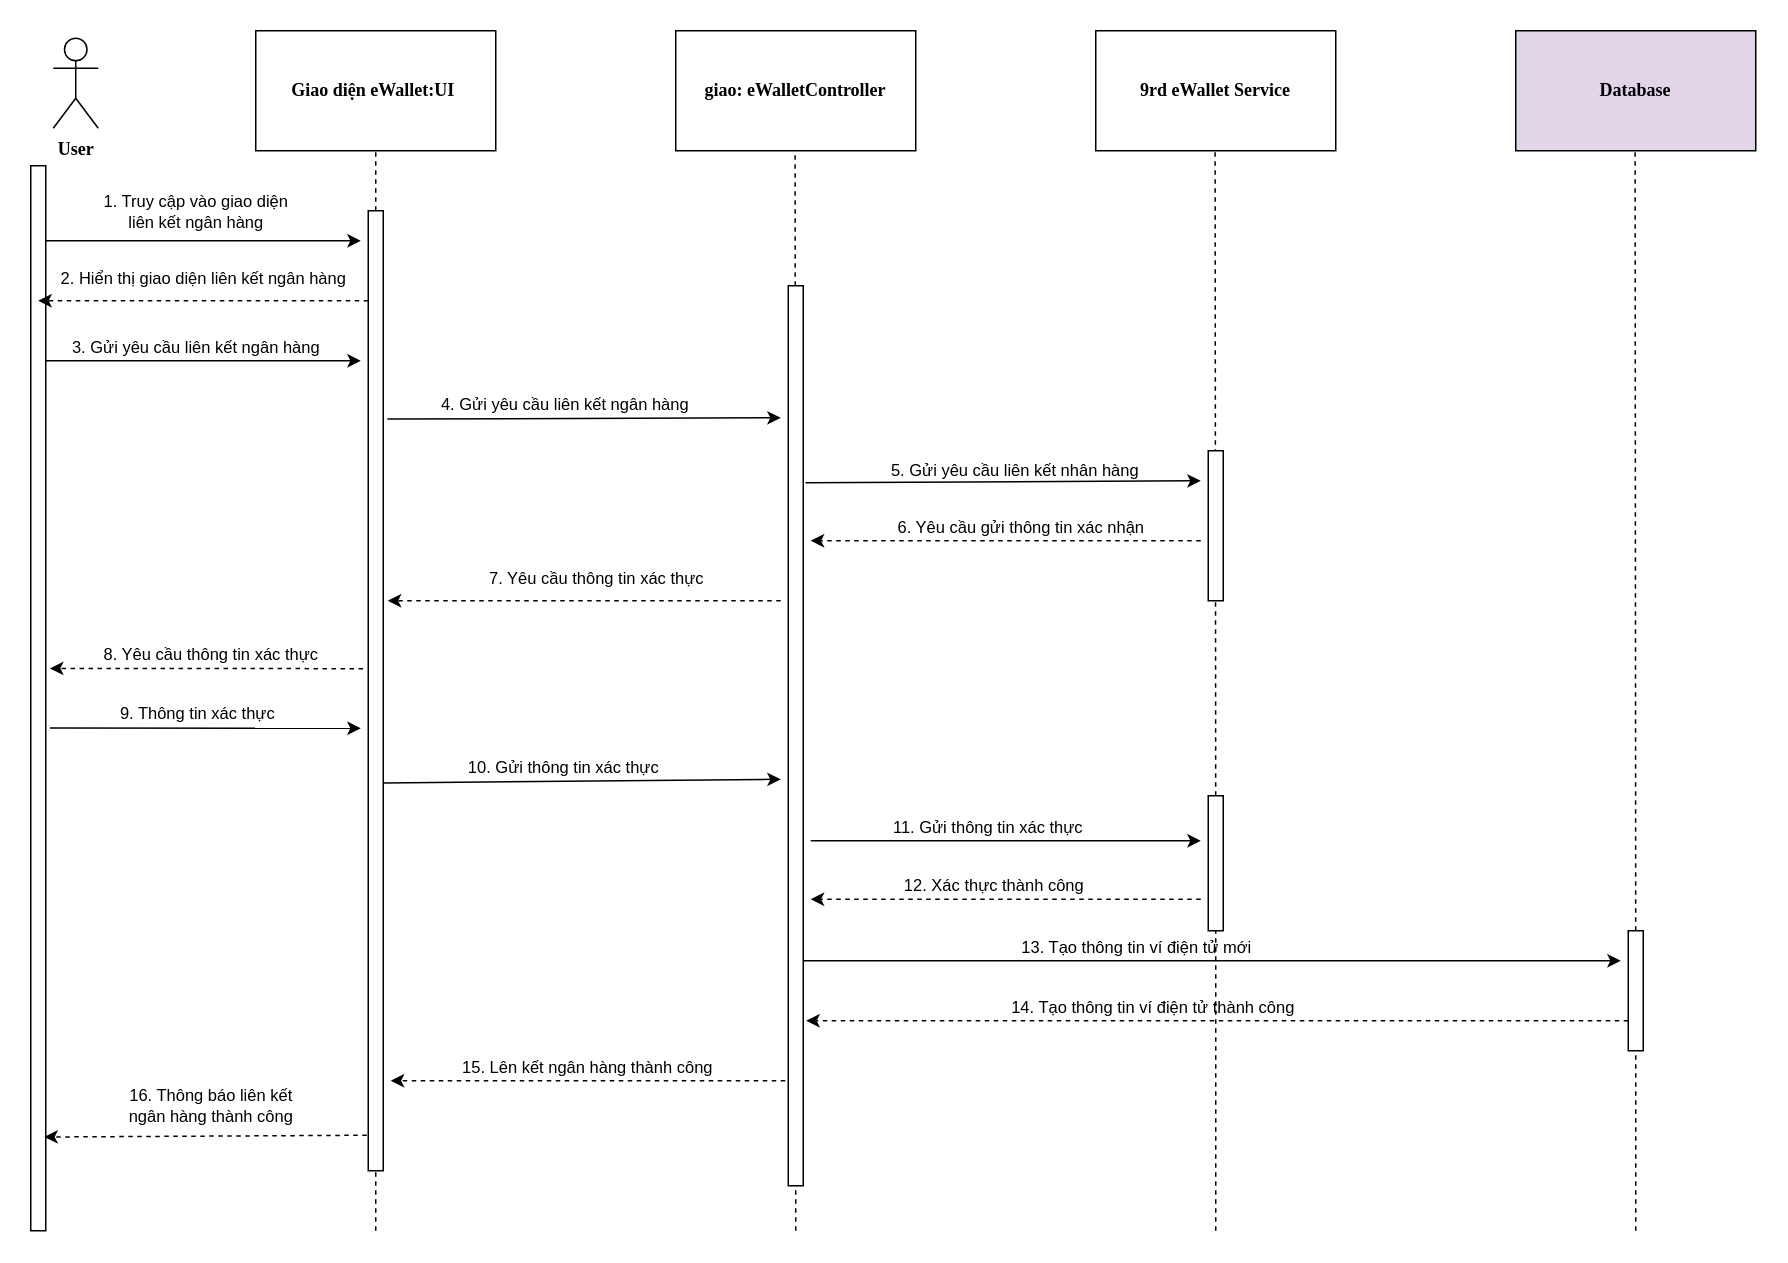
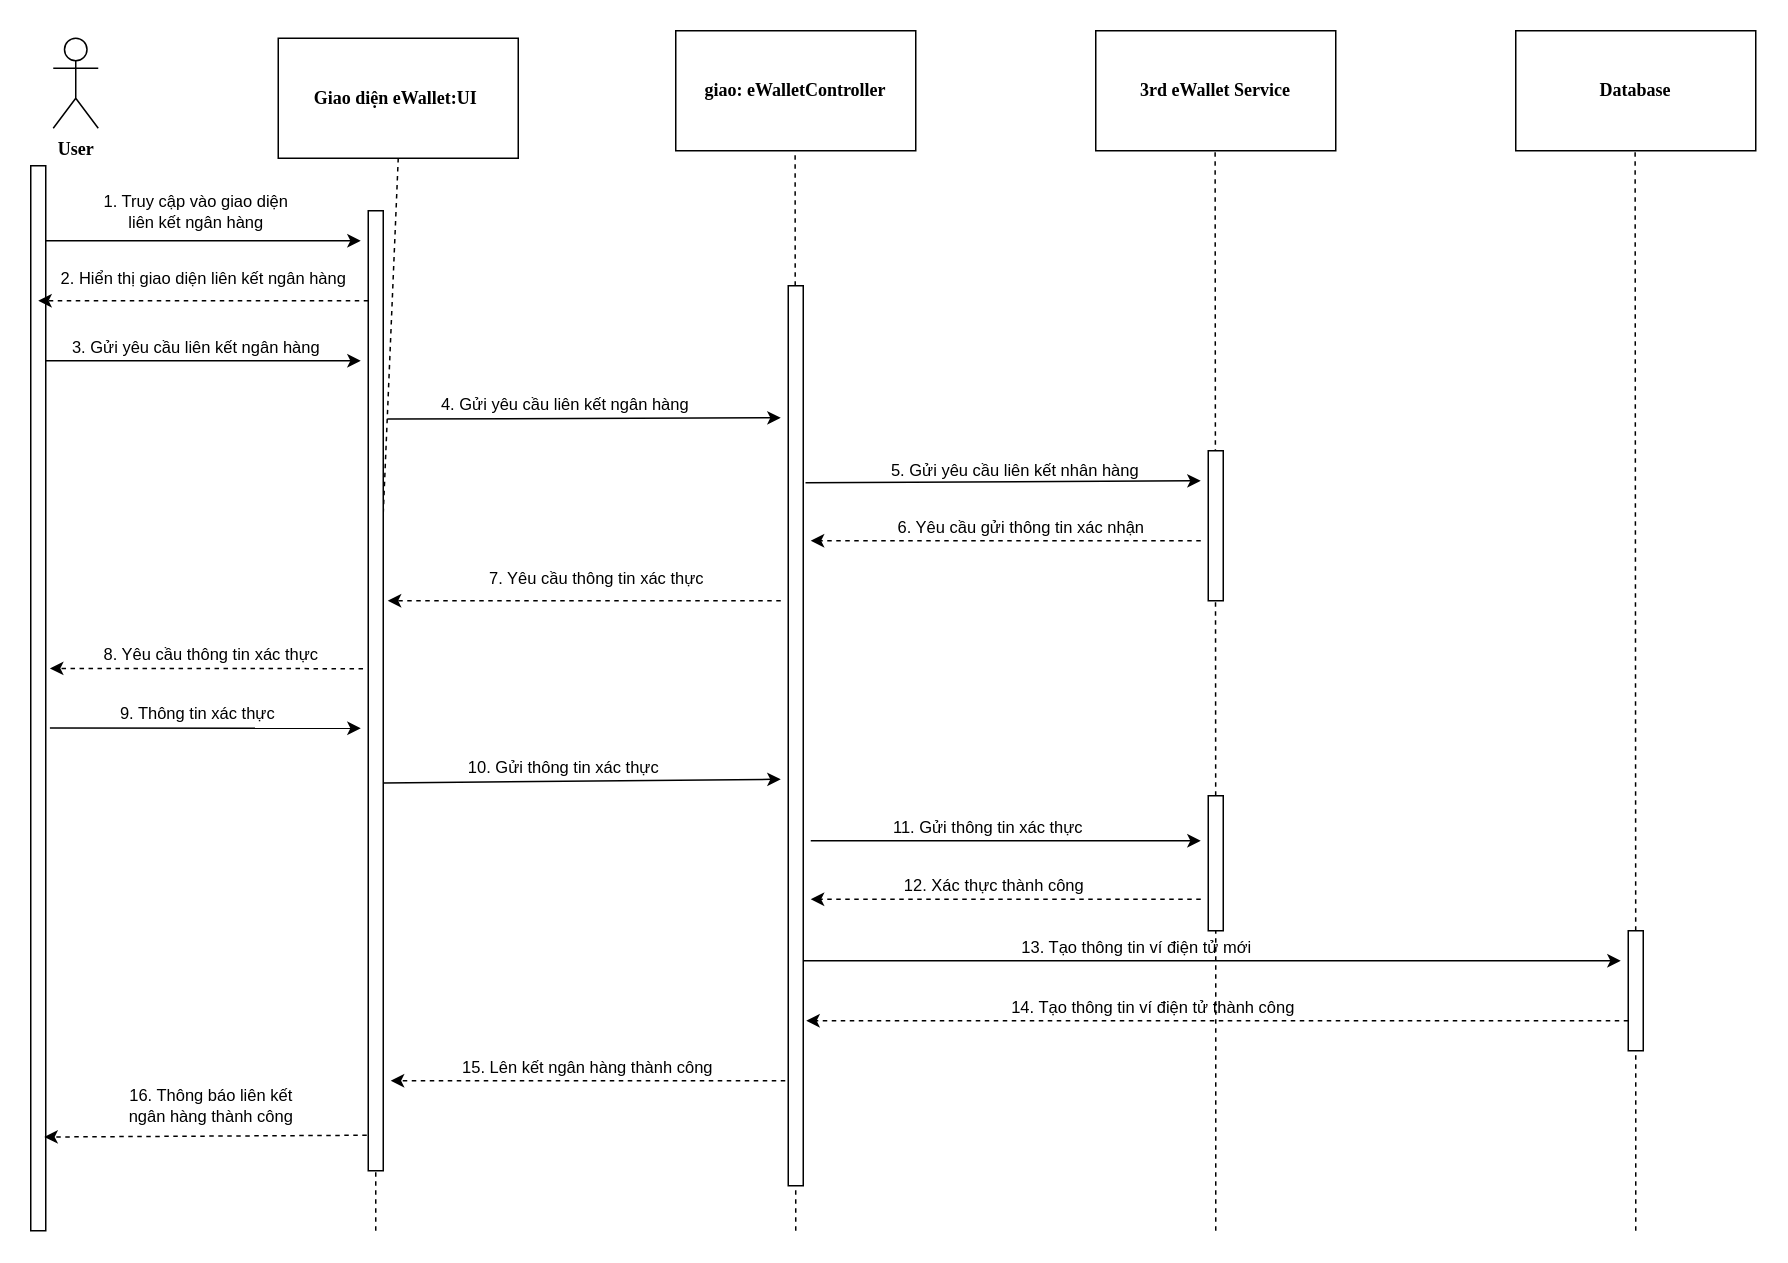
  <mxCell id="0" />
  <mxCell id="1" parent="0" />
  <mxCell id="2" value="User" style="shape=umlActor;verticalLabelPosition=bottom;verticalAlign=top;html=1;outlineConnect=0;fontFamily=Verdana;fontStyle=1" parent="1" vertex="1"><mxGeometry x="35" y="25" width="30" height="60" as="geometry" /></mxCell>
- <mxCell id="3" value="Giao diện eWallet:UI&amp;nbsp;" style="rounded=0;whiteSpace=wrap;html=1;fontFamily=Verdana;fontStyle=1" parent="1" vertex="1"><mxGeometry x="170" y="20" width="160" height="80" as="geometry" /></mxCell>
+ <mxCell id="3" value="Giao diện eWallet:UI&amp;nbsp;" style="rounded=0;whiteSpace=wrap;html=1;fontFamily=Verdana;fontStyle=1" parent="1" vertex="1"><mxGeometry x="185" y="25" width="160" height="80" as="geometry" /></mxCell>
  <mxCell id="4" value="giao: eWalletController" style="rounded=0;whiteSpace=wrap;html=1;fontFamily=Verdana;fontStyle=1" parent="1" vertex="1"><mxGeometry x="450" y="20" width="160" height="80" as="geometry" /></mxCell>
- <mxCell id="5" value="Database" style="rounded=0;whiteSpace=wrap;html=1;fontFamily=Verdana;fontStyle=1;fillColor=#e1d5e7;" parent="1" vertex="1"><mxGeometry x="1010" y="20" width="160" height="80" as="geometry" /></mxCell>
- <mxCell id="6" value="9rd eWallet Service" style="rounded=0;whiteSpace=wrap;html=1;fontFamily=Verdana;fontStyle=1" parent="1" vertex="1"><mxGeometry x="730" y="20" width="160" height="80" as="geometry" /></mxCell>
+ <mxCell id="5" value="Database" style="rounded=0;whiteSpace=wrap;html=1;fontFamily=Verdana;fontStyle=1" parent="1" vertex="1"><mxGeometry x="1010" y="20" width="160" height="80" as="geometry" /></mxCell>
+ <mxCell id="6" value="3rd eWallet Service" style="rounded=0;whiteSpace=wrap;html=1;fontFamily=Verdana;fontStyle=1" parent="1" vertex="1"><mxGeometry x="730" y="20" width="160" height="80" as="geometry" /></mxCell>
  <mxCell id="7" value="" style="rounded=0;whiteSpace=wrap;html=1;fontFamily=Verdana;" parent="1" vertex="1"><mxGeometry x="20" y="110" width="10" height="710" as="geometry" /></mxCell>
  <mxCell id="8" value="" style="endArrow=none;html=1;rounded=0;fontFamily=Verdana;dashed=1;entryX=0.5;entryY=1;entryDx=0;entryDy=0;startArrow=none;" parent="1" source="12" target="3" edge="1"><mxGeometry width="50" height="50" relative="1" as="geometry"><mxPoint x="250" y="820" as="sourcePoint" /><mxPoint x="550" y="500" as="targetPoint" /></mxGeometry></mxCell>
  <mxCell id="9" value="" style="endArrow=none;html=1;rounded=0;fontFamily=Verdana;dashed=1;entryX=0.5;entryY=1;entryDx=0;entryDy=0;" parent="1" edge="1"><mxGeometry width="50" height="50" relative="1" as="geometry"><mxPoint x="530" y="820" as="sourcePoint" /><mxPoint x="529.58" y="100" as="targetPoint" /></mxGeometry></mxCell>
  <mxCell id="10" value="" style="endArrow=none;html=1;rounded=0;fontFamily=Verdana;dashed=1;entryX=0.5;entryY=1;entryDx=0;entryDy=0;startArrow=none;" parent="1" edge="1" source="50"><mxGeometry width="50" height="50" relative="1" as="geometry"><mxPoint x="810" y="740" as="sourcePoint" /><mxPoint x="809.58" y="100" as="targetPoint" /></mxGeometry></mxCell>
  <mxCell id="11" value="" style="endArrow=none;html=1;rounded=0;fontFamily=Verdana;dashed=1;entryX=0.5;entryY=1;entryDx=0;entryDy=0;startArrow=none;" parent="1" edge="1" source="48"><mxGeometry width="50" height="50" relative="1" as="geometry"><mxPoint x="1090" y="740" as="sourcePoint" /><mxPoint x="1089.58" y="100" as="targetPoint" /></mxGeometry></mxCell>
  <mxCell id="12" value="" style="rounded=0;whiteSpace=wrap;html=1;" parent="1" vertex="1"><mxGeometry x="245" y="140" width="10" height="640" as="geometry" /></mxCell>
  <mxCell id="13" value="" style="endArrow=none;html=1;rounded=0;fontFamily=Verdana;dashed=1;entryX=0.5;entryY=1;entryDx=0;entryDy=0;" parent="1" target="12" edge="1"><mxGeometry width="50" height="50" relative="1" as="geometry"><mxPoint x="250" y="820" as="sourcePoint" /><mxPoint x="250" y="481" as="targetPoint" /></mxGeometry></mxCell>
  <mxCell id="14" value="" style="endArrow=classic;html=1;rounded=0;" parent="1" edge="1"><mxGeometry width="50" height="50" relative="1" as="geometry"><mxPoint x="30" y="160" as="sourcePoint" /><mxPoint x="240" y="160" as="targetPoint" /></mxGeometry></mxCell>
  <mxCell id="15" value="1. Truy cập vào giao diện &lt;br&gt;liên kết ngân hàng" style="edgeLabel;html=1;align=center;verticalAlign=middle;resizable=0;points=[];" parent="14" vertex="1" connectable="0"><mxGeometry x="-0.268" y="-2" relative="1" as="geometry"><mxPoint x="22" y="-22" as="offset" /></mxGeometry></mxCell>
  <mxCell id="16" value="" style="endArrow=classic;html=1;rounded=0;exitX=1.277;exitY=0.217;exitDx=0;exitDy=0;exitPerimeter=0;" parent="1" edge="1" source="12"><mxGeometry width="50" height="50" relative="1" as="geometry"><mxPoint x="255" y="200" as="sourcePoint" /><mxPoint x="520" y="278" as="targetPoint" /></mxGeometry></mxCell>
  <mxCell id="17" value="4. Gửi yêu cầu liên kết ngân hàng" style="edgeLabel;html=1;align=center;verticalAlign=middle;resizable=0;points=[];" parent="16" vertex="1" connectable="0"><mxGeometry x="-0.268" y="-2" relative="1" as="geometry"><mxPoint x="22" y="-12" as="offset" /></mxGeometry></mxCell>
  <mxCell id="18" value="" style="rounded=0;whiteSpace=wrap;html=1;" parent="1" vertex="1"><mxGeometry x="525" y="190" width="10" height="600" as="geometry" /></mxCell>
  <mxCell id="19" value="" style="rounded=0;whiteSpace=wrap;html=1;" parent="1" vertex="1"><mxGeometry x="805" y="300" width="10" height="100" as="geometry" /></mxCell>
  <mxCell id="20" value="" style="endArrow=classic;html=1;rounded=0;exitX=1.152;exitY=0.219;exitDx=0;exitDy=0;exitPerimeter=0;" parent="1" edge="1" source="18"><mxGeometry width="50" height="50" relative="1" as="geometry"><mxPoint x="540" y="238" as="sourcePoint" /><mxPoint x="800" y="320" as="targetPoint" /></mxGeometry></mxCell>
  <mxCell id="21" value="5. Gửi yêu cầu liên kết nhân hàng" style="edgeLabel;html=1;align=center;verticalAlign=middle;resizable=0;points=[];" parent="20" vertex="1" connectable="0"><mxGeometry x="0.148" y="1" relative="1" as="geometry"><mxPoint x="-12" y="-7" as="offset" /></mxGeometry></mxCell>
  <mxCell id="22" value="" style="endArrow=classic;html=1;rounded=0;dashed=1;" parent="1" edge="1"><mxGeometry width="50" height="50" relative="1" as="geometry"><mxPoint x="800" y="360" as="sourcePoint" /><mxPoint x="540" y="360" as="targetPoint" /><Array as="points" /></mxGeometry></mxCell>
  <mxCell id="23" value="6. Yêu cầu gửi thông tin xác nhận" style="edgeLabel;html=1;align=center;verticalAlign=middle;resizable=0;points=[];" parent="22" vertex="1" connectable="0"><mxGeometry x="0.202" y="-1" relative="1" as="geometry"><mxPoint x="35" y="-9" as="offset" /></mxGeometry></mxCell>
  <mxCell id="24" value="" style="endArrow=classic;html=1;rounded=0;dashed=1;" parent="1" edge="1"><mxGeometry width="50" height="50" relative="1" as="geometry"><mxPoint x="800" y="599" as="sourcePoint" /><mxPoint x="540" y="599" as="targetPoint" /></mxGeometry></mxCell>
  <mxCell id="25" value="12. Xác thực thành công" style="edgeLabel;html=1;align=center;verticalAlign=middle;resizable=0;points=[];" parent="24" vertex="1" connectable="0"><mxGeometry x="-0.099" y="-2" relative="1" as="geometry"><mxPoint x="-22" y="-8" as="offset" /></mxGeometry></mxCell>
  <mxCell id="26" value="" style="endArrow=classic;html=1;rounded=0;dashed=1;exitX=0;exitY=0.75;exitDx=0;exitDy=0;" parent="1" edge="1" source="48"><mxGeometry width="50" height="50" relative="1" as="geometry"><mxPoint x="1085" y="600.47" as="sourcePoint" /><mxPoint x="537" y="680" as="targetPoint" /></mxGeometry></mxCell>
  <mxCell id="27" value="14. Tạo thông tin ví điện tử thành công" style="edgeLabel;html=1;align=center;verticalAlign=middle;resizable=0;points=[];" parent="26" vertex="1" connectable="0"><mxGeometry x="0.162" y="1" relative="1" as="geometry"><mxPoint y="-11" as="offset" /></mxGeometry></mxCell>
  <mxCell id="28" value="" style="endArrow=classic;html=1;rounded=0;dashed=1;" parent="1" edge="1"><mxGeometry width="50" height="50" relative="1" as="geometry"><mxPoint x="520" y="400" as="sourcePoint" /><mxPoint x="258" y="400" as="targetPoint" /></mxGeometry></mxCell>
  <mxCell id="29" value="7. Yêu cầu thông tin xác thực" style="edgeLabel;html=1;align=center;verticalAlign=middle;resizable=0;points=[];" parent="28" vertex="1" connectable="0"><mxGeometry x="-0.398" relative="1" as="geometry"><mxPoint x="-45" y="-16" as="offset" /></mxGeometry></mxCell>
  <mxCell id="30" value="" style="endArrow=classic;html=1;rounded=0;dashed=1;exitX=-0.348;exitY=0.477;exitDx=0;exitDy=0;exitPerimeter=0;entryX=1.277;entryY=0.472;entryDx=0;entryDy=0;entryPerimeter=0;" parent="1" edge="1" target="7" source="12"><mxGeometry width="50" height="50" relative="1" as="geometry"><mxPoint x="245" y="360.47" as="sourcePoint" /><mxPoint x="30" y="360" as="targetPoint" /></mxGeometry></mxCell>
  <mxCell id="31" value="8. Yêu cầu thông tin xác thực" style="edgeLabel;html=1;align=center;verticalAlign=middle;resizable=0;points=[];" parent="30" vertex="1" connectable="0"><mxGeometry x="-0.054" y="1" relative="1" as="geometry"><mxPoint x="-3" y="-11" as="offset" /></mxGeometry></mxCell>
  <mxCell id="32" value="" style="endArrow=classic;html=1;rounded=0;exitX=1.277;exitY=0.528;exitDx=0;exitDy=0;exitPerimeter=0;" parent="1" edge="1" source="7"><mxGeometry width="50" height="50" relative="1" as="geometry"><mxPoint x="30" y="400" as="sourcePoint" /><mxPoint x="240" y="485" as="targetPoint" /></mxGeometry></mxCell>
  <mxCell id="33" value="9. Thông tin xác thực" style="edgeLabel;html=1;align=center;verticalAlign=middle;resizable=0;points=[];" parent="32" vertex="1" connectable="0"><mxGeometry x="-0.268" y="-2" relative="1" as="geometry"><mxPoint x="22" y="-12" as="offset" /></mxGeometry></mxCell>
  <mxCell id="34" value="" style="endArrow=classic;html=1;rounded=0;exitX=1.027;exitY=0.596;exitDx=0;exitDy=0;exitPerimeter=0;" parent="1" edge="1" source="12"><mxGeometry width="50" height="50" relative="1" as="geometry"><mxPoint x="255.33" y="440" as="sourcePoint" /><mxPoint x="520" y="519" as="targetPoint" /></mxGeometry></mxCell>
  <mxCell id="35" value="10. Gửi thông tin xác thực" style="edgeLabel;html=1;align=center;verticalAlign=middle;resizable=0;points=[];" parent="34" vertex="1" connectable="0"><mxGeometry x="-0.268" y="-2" relative="1" as="geometry"><mxPoint x="22" y="-12" as="offset" /></mxGeometry></mxCell>
  <mxCell id="36" value="" style="endArrow=classic;html=1;rounded=0;" parent="1" edge="1"><mxGeometry width="50" height="50" relative="1" as="geometry"><mxPoint x="540" y="560" as="sourcePoint" /><mxPoint x="800" y="560" as="targetPoint" /></mxGeometry></mxCell>
  <mxCell id="37" value="11. Gửi thông tin xác thực" style="edgeLabel;html=1;align=center;verticalAlign=middle;resizable=0;points=[];" parent="36" vertex="1" connectable="0"><mxGeometry x="-0.268" y="-2" relative="1" as="geometry"><mxPoint x="22" y="-12" as="offset" /></mxGeometry></mxCell>
  <mxCell id="38" value="" style="endArrow=classic;html=1;rounded=0;" parent="1" edge="1"><mxGeometry width="50" height="50" relative="1" as="geometry"><mxPoint x="535" y="640" as="sourcePoint" /><mxPoint x="1080" y="640" as="targetPoint" /></mxGeometry></mxCell>
  <mxCell id="39" value="13. Tạo thông tin ví điện tử mới" style="edgeLabel;html=1;align=center;verticalAlign=middle;resizable=0;points=[];" parent="38" vertex="1" connectable="0"><mxGeometry x="-0.268" y="-2" relative="1" as="geometry"><mxPoint x="22" y="-12" as="offset" /></mxGeometry></mxCell>
  <mxCell id="40" value="" style="endArrow=classic;html=1;rounded=0;dashed=1;" parent="1" edge="1"><mxGeometry width="50" height="50" relative="1" as="geometry"><mxPoint x="523" y="720" as="sourcePoint" /><mxPoint x="260" y="720" as="targetPoint" /></mxGeometry></mxCell>
  <mxCell id="41" value="15. Lên kết ngân hàng thành công" style="edgeLabel;html=1;align=center;verticalAlign=middle;resizable=0;points=[];" parent="40" vertex="1" connectable="0"><mxGeometry x="0.259" y="-1" relative="1" as="geometry"><mxPoint x="33" y="-9" as="offset" /></mxGeometry></mxCell>
  <mxCell id="42" value="" style="endArrow=classic;html=1;rounded=0;dashed=1;exitX=-0.098;exitY=0.963;exitDx=0;exitDy=0;exitPerimeter=0;entryX=0.902;entryY=0.912;entryDx=0;entryDy=0;entryPerimeter=0;" parent="1" edge="1" target="7" source="12"><mxGeometry width="50" height="50" relative="1" as="geometry"><mxPoint x="245" y="680.47" as="sourcePoint" /><mxPoint x="30" y="680" as="targetPoint" /></mxGeometry></mxCell>
  <mxCell id="43" value="16. Thông báo liên kết &lt;br&gt;ngân hàng thành công" style="edgeLabel;html=1;align=center;verticalAlign=middle;resizable=0;points=[];" parent="42" vertex="1" connectable="0"><mxGeometry x="-0.281" y="-3" relative="1" as="geometry"><mxPoint x="-28" y="-17" as="offset" /></mxGeometry></mxCell>
  <mxCell id="44" value="" style="endArrow=classic;html=1;rounded=0;dashed=1;exitX=0.035;exitY=0.241;exitDx=0;exitDy=0;exitPerimeter=0;" edge="1" parent="1"><mxGeometry width="50" height="50" relative="1" as="geometry"><mxPoint x="245" y="200" as="sourcePoint" /><mxPoint x="25" y="200" as="targetPoint" /></mxGeometry></mxCell>
  <mxCell id="45" value="2. Hiển thị giao diện liên kết ngân hàng" style="edgeLabel;html=1;align=center;verticalAlign=middle;resizable=0;points=[];" vertex="1" connectable="0" parent="44"><mxGeometry x="-0.398" relative="1" as="geometry"><mxPoint x="-45" y="-16" as="offset" /></mxGeometry></mxCell>
  <mxCell id="46" value="" style="endArrow=classic;html=1;rounded=0;exitX=1.198;exitY=0.172;exitDx=0;exitDy=0;exitPerimeter=0;" edge="1" parent="1"><mxGeometry width="50" height="50" relative="1" as="geometry"><mxPoint x="30" y="240.04" as="sourcePoint" /><mxPoint x="240" y="240" as="targetPoint" /></mxGeometry></mxCell>
  <mxCell id="47" value="3. Gửi yêu cầu liên kết ngân hàng" style="edgeLabel;html=1;align=center;verticalAlign=middle;resizable=0;points=[];" vertex="1" connectable="0" parent="46"><mxGeometry x="-0.268" y="-2" relative="1" as="geometry"><mxPoint x="22" y="-12" as="offset" /></mxGeometry></mxCell>
  <mxCell id="48" value="" style="rounded=0;whiteSpace=wrap;html=1;" parent="1" vertex="1"><mxGeometry x="1085" y="620" width="10" height="80" as="geometry" /></mxCell>
  <mxCell id="49" value="" style="endArrow=none;html=1;rounded=0;fontFamily=Verdana;dashed=1;entryX=0.5;entryY=1;entryDx=0;entryDy=0;" edge="1" parent="1" target="48"><mxGeometry width="50" height="50" relative="1" as="geometry"><mxPoint x="1090" y="820" as="sourcePoint" /><mxPoint x="1089.58" y="100" as="targetPoint" /></mxGeometry></mxCell>
  <mxCell id="50" value="" style="rounded=0;whiteSpace=wrap;html=1;" parent="1" vertex="1"><mxGeometry x="805" y="530" width="10" height="90" as="geometry" /></mxCell>
  <mxCell id="51" value="" style="endArrow=none;html=1;rounded=0;fontFamily=Verdana;dashed=1;entryX=0.5;entryY=1;entryDx=0;entryDy=0;" edge="1" parent="1" target="50"><mxGeometry width="50" height="50" relative="1" as="geometry"><mxPoint x="810" y="820" as="sourcePoint" /><mxPoint x="809.58" y="100" as="targetPoint" /></mxGeometry></mxCell>
